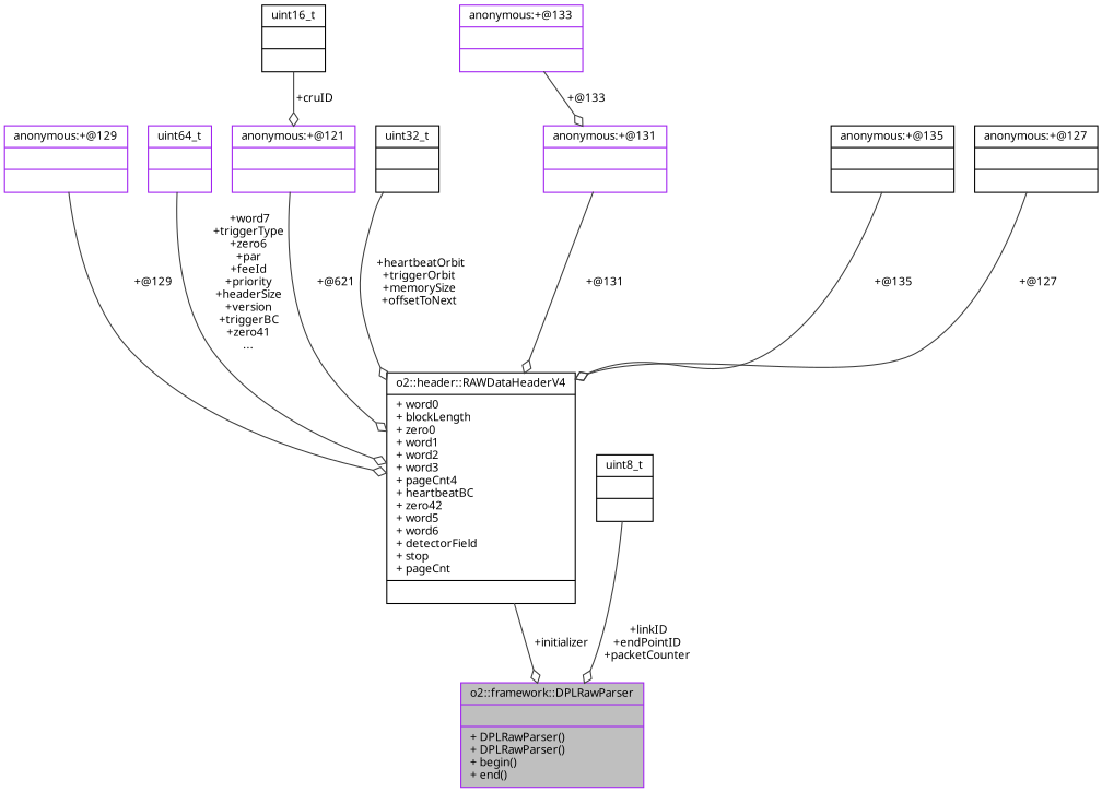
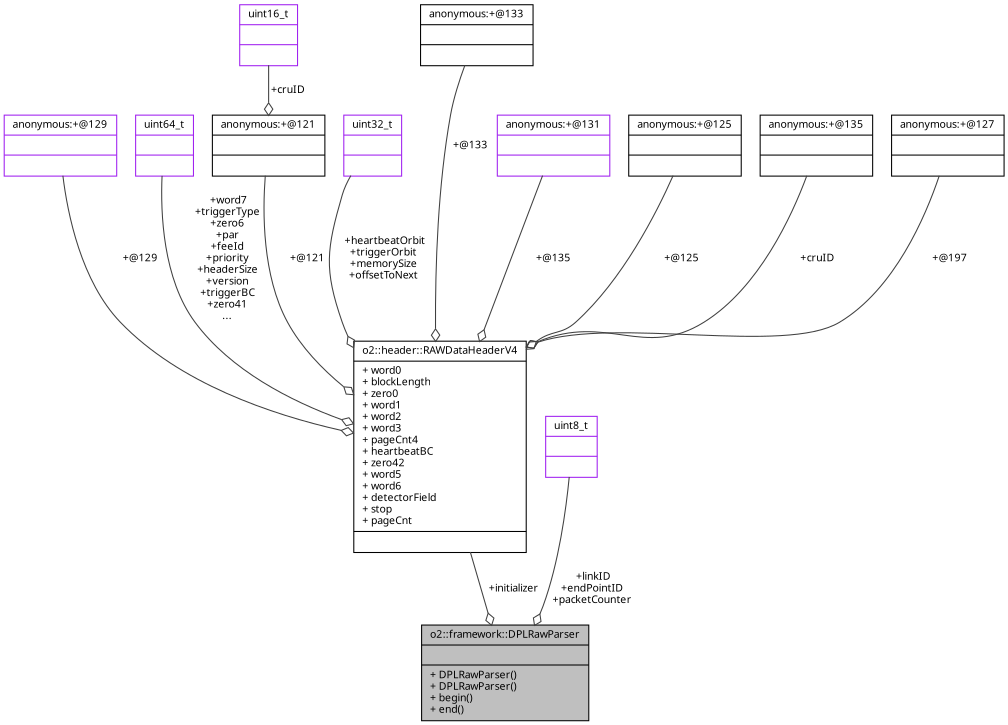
  digraph {
    fontname="Noto Sans"
    node [color=purple fontname="Noto Sans" fontsize=10 shape=record]
    edge [arrowhead=odiamond color=grey25 fontname="Noto Sans" fontsize=10 labelfontname=Helvetica labelfontsize=10 style=solid]
-   n1 [fillcolor=grey75 fontcolor=black height=0.2 label="{o2::framework::DPLRawParser\n||+ DPLRawParser()\l+ DPLRawParser()\l+ begin()\l+ end()\l}" style=filled width=0.4]
+   n1 [color=black fillcolor=grey75 fontcolor=black height=0.2 label="{o2::framework::DPLRawParser\n||+ DPLRawParser()\l+ DPLRawParser()\l+ begin()\l+ end()\l}" style=filled width=0.4]
    n2 [color=black height=0.2 label="{o2::header::RAWDataHeaderV4\n|+ word0\l+ blockLength\l+ zero0\l+ word1\l+ word2\l+ word3\l+ pageCnt4\l+ heartbeatBC\l+ zero42\l+ word5\l+ word6\l+ detectorField\l+ stop\l+ pageCnt\l|}" width=0.4]
    n3 [height=0.2 label="{anonymous:+@129\n||}" width=0.4]
    n4 [height=0.2 label="{uint64_t\n||}" width=0.4]
-   n5 [color=black height=0.2 label="{uint16_t\n||}" width=0.4]
-   n6 [height=0.2 label="{anonymous:+@121\n||}" width=0.4]
-   n7 [color=black height=0.2 label="{uint8_t\n||}" width=0.4]
-   n8 [color=black height=0.2 label="{uint32_t\n||}" width=0.4]
+   n5 [height=0.2 label="{uint16_t\n||}" width=0.4]
+   n6 [color=black height=0.2 label="{anonymous:+@121\n||}" width=0.4]
+   n7 [height=0.2 label="{uint8_t\n||}" width=0.4]
+   n8 [height=0.2 label="{uint32_t\n||}" width=0.4]
    n9 [height=0.2 label="{anonymous:+@131\n||}" width=0.4]
-   n10 [height=0.2 label="{anonymous:+@133\n||}" width=0.4]
+   n10 [color=black height=0.2 label="{anonymous:+@133\n||}" width=0.4]
+   n11 [color=black height=0.2 label="{anonymous:+@125\n||}" width=0.4]
    n12 [color=black height=0.2 label="{anonymous:+@135\n||}" width=0.4]
    n13 [color=black height=0.2 label="{anonymous:+@127\n||}" width=0.4]
    n2 -> n1 [label=" +initializer"]
    n3 -> n2 [label=" +@129"]
    n4 -> n2 [label=" +word7\n+triggerType\n+zero6\n+par\n+feeId\n+priority\n+headerSize\n+version\n+triggerBC\n+zero41\n..."]
    n5 -> n6 [label=" +cruID"]
-   n6 -> n2 [label=" +@621"]
+   n6 -> n2 [label=" +@121"]
    n7 -> n1 [label=" +linkID\n+endPointID\n+packetCounter"]
    n8 -> n2 [label=" +heartbeatOrbit\n+triggerOrbit\n+memorySize\n+offsetToNext"]
-   n9 -> n2 [label=" +@131"]
-   n10 -> n9 [label=" +@133"]
-   n12 -> n2 [label=" +@135"]
-   n13 -> n2 [label=" +@127"]
+   n9 -> n2 [label=" +@135"]
+   n10 -> n2 [label=" +@133"]
+   n11 -> n2 [label=" +@125"]
+   n12 -> n2 [label=" +cruID"]
+   n13 -> n2 [label=" +@197"]
  }
